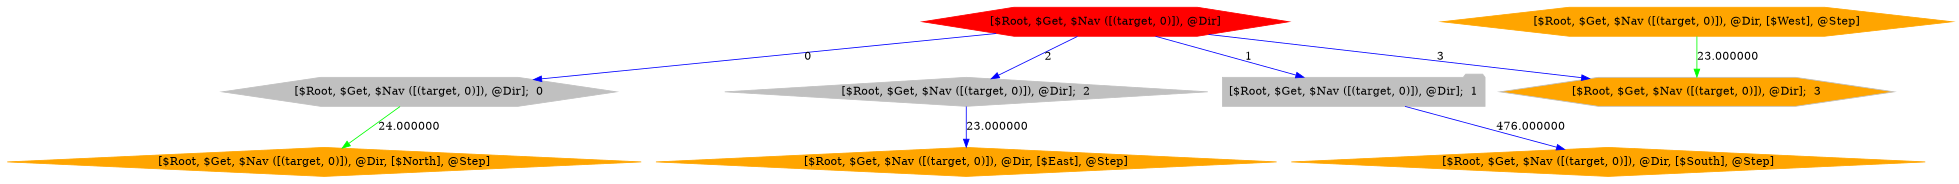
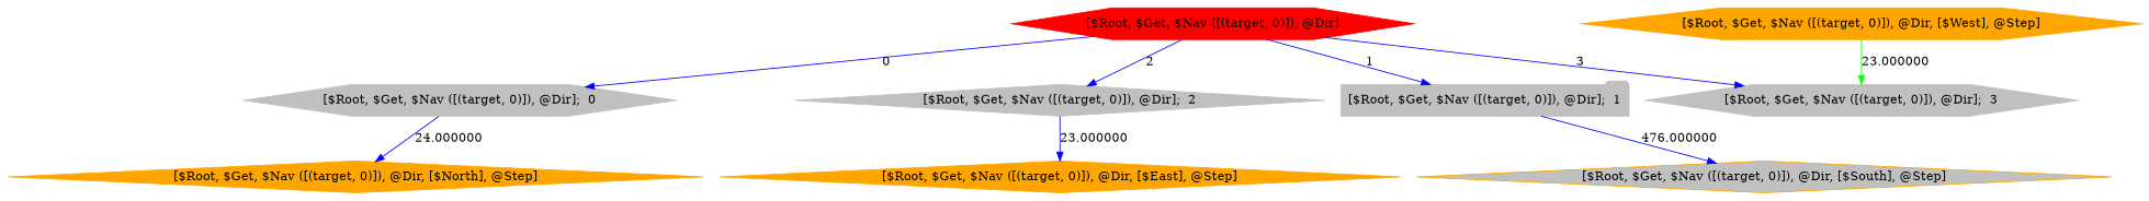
  digraph {
    node [color=gray shape=hexagon style=filled]
    edge [color=blue]
    n1 [color=red label="[$Root, $Get, $Nav ([(target, 0)]), @Dir]"]
-   n2 [label="[$Root, $Get, $Nav ([(target, 0)]), @Dir];  3" fillcolor=orange]
+   n2 [label="[$Root, $Get, $Nav ([(target, 0)]), @Dir];  3"]
    n3 [label="[$Root, $Get, $Nav ([(target, 0)]), @Dir];  0"]
    n4 [label="[$Root, $Get, $Nav ([(target, 0)]), @Dir];  2" shape=diamond]
    n5 [label="[$Root, $Get, $Nav ([(target, 0)]), @Dir];  1" shape=folder]
    n6 [color=orange label="[$Root, $Get, $Nav ([(target, 0)]), @Dir, [$North], @Step]" shape=diamond]
    n7 [color=orange label="[$Root, $Get, $Nav ([(target, 0)]), @Dir, [$East], @Step]" shape=diamond]
-   n8 [color=orange label="[$Root, $Get, $Nav ([(target, 0)]), @Dir, [$South], @Step]" shape=diamond]
+   n8 [color=orange label="[$Root, $Get, $Nav ([(target, 0)]), @Dir, [$South], @Step]" shape=diamond fillcolor=gray]
    n9 [color=orange label="[$Root, $Get, $Nav ([(target, 0)]), @Dir, [$West], @Step]"]
    n1 -> n2 [label=3]
    n1 -> n3 [label=0]
    n1 -> n4 [label=2]
    n1 -> n5 [label=1]
-   n3 -> n6 [color=green label=24.000000]
+   n3 -> n6 [label=24.000000]
    n4 -> n7 [label=23.000000]
    n5 -> n8 [label=476.000000]
    n9 -> n2 [color=green label=23.000000]
  }
